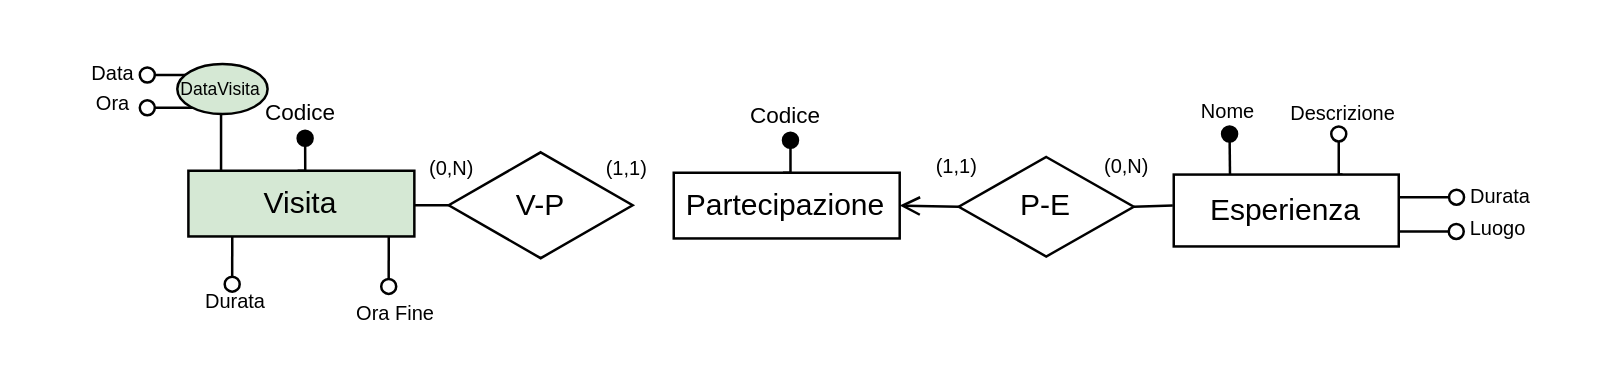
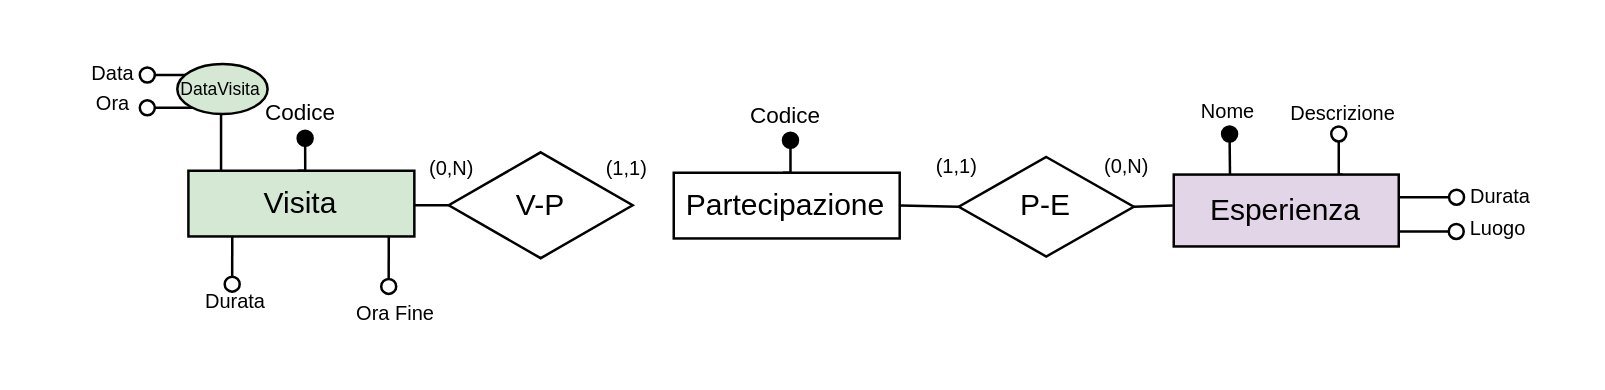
  <mxCell id="0" />
  <mxCell id="1" parent="0" />
  <mxCell id="2" style="edgeStyle=orthogonalEdgeStyle;rounded=0;orthogonalLoop=1;jettySize=auto;html=1;exitX=0.25;exitY=0;exitDx=0;exitDy=0;endArrow=oval;endFill=1;" parent="1" source="4" edge="1"><mxGeometry relative="1" as="geometry"><mxPoint x="491.333" y="53.08" as="targetPoint" /></mxGeometry></mxCell>
  <mxCell id="3" style="edgeStyle=orthogonalEdgeStyle;rounded=0;orthogonalLoop=1;jettySize=auto;html=1;exitX=0.75;exitY=0;exitDx=0;exitDy=0;endArrow=oval;endFill=0;" parent="1" source="4" edge="1"><mxGeometry relative="1" as="geometry"><mxPoint x="535" y="53.08" as="targetPoint" /></mxGeometry></mxCell>
- <mxCell id="4" value="Esperienza" style="whiteSpace=wrap;html=1;align=center;" parent="1" vertex="1"><mxGeometry x="469" y="69.33" width="90" height="28.75" as="geometry" /></mxCell>
+ <mxCell id="4" value="Esperienza" style="whiteSpace=wrap;html=1;align=center;fillColor=#e1d5e7;" parent="1" vertex="1"><mxGeometry x="469" y="69.33" width="90" height="28.75" as="geometry" /></mxCell>
  <mxCell id="5" value="&lt;font style=&quot;font-size: 8px;&quot;&gt;Nome&lt;/font&gt;" style="text;html=1;align=center;verticalAlign=middle;whiteSpace=wrap;rounded=1;strokeColor=none;" parent="1" vertex="1"><mxGeometry x="470.63" y="33.1" width="40" height="20" as="geometry" /></mxCell>
  <mxCell id="6" value="&lt;font style=&quot;font-size: 8px;&quot;&gt;Descrizione&lt;/font&gt;" style="text;html=1;align=center;verticalAlign=middle;whiteSpace=wrap;rounded=1;strokeColor=none;" parent="1" vertex="1"><mxGeometry x="516.88" y="34.33" width="40" height="20" as="geometry" /></mxCell>
  <mxCell id="7" value="&lt;font style=&quot;font-size: 8px;&quot;&gt;Durata&lt;/font&gt;" style="text;html=1;align=center;verticalAlign=middle;whiteSpace=wrap;rounded=1;strokeColor=none;" parent="1" vertex="1"><mxGeometry x="580" y="66.58" width="40" height="20" as="geometry" /></mxCell>
  <mxCell id="8" value="&lt;font style=&quot;font-size: 8px;&quot;&gt;Luogo&lt;/font&gt;" style="text;html=1;align=center;verticalAlign=middle;whiteSpace=wrap;rounded=1;strokeColor=none;" parent="1" vertex="1"><mxGeometry x="579" y="80.08" width="40" height="20" as="geometry" /></mxCell>
  <mxCell id="9" style="edgeStyle=orthogonalEdgeStyle;rounded=0;orthogonalLoop=1;jettySize=auto;html=1;exitX=1;exitY=0.5;exitDx=0;exitDy=0;endArrow=oval;endFill=0;" parent="1" edge="1"><mxGeometry relative="1" as="geometry"><mxPoint x="559" y="78.38" as="sourcePoint" /><mxPoint x="582.12" y="78.38" as="targetPoint" /></mxGeometry></mxCell>
  <mxCell id="10" style="edgeStyle=orthogonalEdgeStyle;rounded=0;orthogonalLoop=1;jettySize=auto;html=1;exitX=1;exitY=0.5;exitDx=0;exitDy=0;endArrow=oval;endFill=0;" parent="1" edge="1"><mxGeometry relative="1" as="geometry"><mxPoint x="559" y="92.08" as="sourcePoint" /><mxPoint x="582" y="92.08" as="targetPoint" /><Array as="points"><mxPoint x="575" y="92.08" /></Array></mxGeometry></mxCell>
  <mxCell id="11" value="&lt;span style=&quot;font-size: 8px;&quot;&gt;(0,N)&lt;/span&gt;" style="text;html=1;align=center;verticalAlign=middle;whiteSpace=wrap;rounded=1;strokeColor=none;glass=0;" parent="1" vertex="1"><mxGeometry x="169" y="62.29" width="22.5" height="6.75" as="geometry" /></mxCell>
  <mxCell id="12" value="&lt;font style=&quot;font-size: 8px;&quot;&gt;(0,N)&lt;/font&gt;" style="text;html=1;align=center;verticalAlign=middle;whiteSpace=wrap;rounded=1;strokeColor=none;glass=0;" parent="1" vertex="1"><mxGeometry x="439" y="61.37" width="22.5" height="6.75" as="geometry" /></mxCell>
  <mxCell id="13" value="" style="endArrow=none;html=1;rounded=0;entryX=1;entryY=0.5;entryDx=0;entryDy=0;exitX=0;exitY=0.5;exitDx=0;exitDy=0;" parent="1" source="14" edge="1"><mxGeometry width="50" height="50" relative="1" as="geometry"><mxPoint x="429.19" y="81.6" as="sourcePoint" /><mxPoint x="161" y="81.6" as="targetPoint" /></mxGeometry></mxCell>
  <mxCell id="14" value="V-P" style="shape=rhombus;perimeter=rhombusPerimeter;whiteSpace=wrap;html=1;align=center;" parent="1" vertex="1"><mxGeometry x="179" y="60.42" width="73.56" height="42.36" as="geometry" /></mxCell>
- <mxCell id="15" value="" style="endArrow=open;html=1;rounded=0;entryX=1;entryY=0.5;entryDx=0;entryDy=0;exitX=0;exitY=0.5;exitDx=0;exitDy=0;" parent="1" source="18" target="16" edge="1"><mxGeometry width="50" height="50" relative="1" as="geometry"><mxPoint x="429.19" y="81.6" as="sourcePoint" /><mxPoint x="245" y="81.34" as="targetPoint" /></mxGeometry></mxCell>
+ <mxCell id="15" value="" style="endArrow=none;html=1;rounded=0;entryX=1;entryY=0.5;entryDx=0;entryDy=0;exitX=0;exitY=0.5;exitDx=0;exitDy=0;" parent="1" source="18" target="16" edge="1"><mxGeometry width="50" height="50" relative="1" as="geometry"><mxPoint x="429.19" y="81.6" as="sourcePoint" /><mxPoint x="245" y="81.34" as="targetPoint" /></mxGeometry></mxCell>
  <mxCell id="16" value="Partecipazione" style="whiteSpace=wrap;html=1;align=center;" parent="1" vertex="1"><mxGeometry x="269" y="68.6" width="90.38" height="26.28" as="geometry" /></mxCell>
  <mxCell id="17" value="" style="endArrow=none;html=1;rounded=0;entryX=1;entryY=0.5;entryDx=0;entryDy=0;exitX=0;exitY=0.5;exitDx=0;exitDy=0;" parent="1" target="18" edge="1"><mxGeometry width="50" height="50" relative="1" as="geometry"><mxPoint x="468.62" y="81.735" as="sourcePoint" /><mxPoint x="349" y="81.34" as="targetPoint" /></mxGeometry></mxCell>
  <mxCell id="18" value="P-E" style="shape=rhombus;perimeter=rhombusPerimeter;whiteSpace=wrap;html=1;align=center;" parent="1" vertex="1"><mxGeometry x="383" y="62.29" width="70" height="39.81" as="geometry" /></mxCell>
  <mxCell id="19" value="&lt;span style=&quot;font-size: 8px;&quot;&gt;(1,1)&lt;/span&gt;" style="text;html=1;align=center;verticalAlign=middle;whiteSpace=wrap;rounded=1;strokeColor=none;glass=0;" parent="1" vertex="1"><mxGeometry x="239" y="62.29" width="22.5" height="6.75" as="geometry" /></mxCell>
  <mxCell id="20" value="&lt;span style=&quot;font-size: 8px;&quot;&gt;(1,1)&lt;/span&gt;" style="text;html=1;align=center;verticalAlign=middle;whiteSpace=wrap;rounded=1;strokeColor=none;glass=0;" parent="1" vertex="1"><mxGeometry x="371" y="61.37" width="22.5" height="6.75" as="geometry" /></mxCell>
  <mxCell id="21" style="edgeStyle=orthogonalEdgeStyle;rounded=0;orthogonalLoop=1;jettySize=auto;html=1;exitX=0.25;exitY=0;exitDx=0;exitDy=0;entryX=0.842;entryY=1.009;entryDx=0;entryDy=0;entryPerimeter=0;endArrow=oval;endFill=1;" parent="1" edge="1"><mxGeometry relative="1" as="geometry"><mxPoint x="312.69" y="68.6" as="sourcePoint" /><mxPoint x="315.69" y="55.6" as="targetPoint" /></mxGeometry></mxCell>
  <mxCell id="22" value="&lt;font style=&quot;font-size: 9px;&quot;&gt;Codice&lt;/font&gt;" style="text;html=1;align=center;verticalAlign=middle;whiteSpace=wrap;rounded=0;" parent="1" vertex="1"><mxGeometry x="294.19" y="35.941" width="40" height="17.314" as="geometry" /></mxCell>
  <mxCell id="23" value="&lt;font style=&quot;font-size: 8px;&quot;&gt;Ora&lt;/font&gt;" style="text;html=1;align=center;verticalAlign=middle;whiteSpace=wrap;rounded=1;strokeColor=none;glass=0;" vertex="1" parent="1"><mxGeometry x="20.42" y="32.7" width="50" height="15" as="geometry" /></mxCell>
  <mxCell id="24" value="&lt;font style=&quot;font-size: 8px;&quot;&gt;Ora Fine&lt;/font&gt;" style="text;html=1;align=center;verticalAlign=middle;whiteSpace=wrap;rounded=1;strokeColor=none;glass=0;" vertex="1" parent="1"><mxGeometry x="137" y="114.02" width="42" height="19" as="geometry" /></mxCell>
  <mxCell id="25" value="&lt;font style=&quot;font-size: 8px;&quot;&gt;Data&lt;/font&gt;" style="text;html=1;align=center;verticalAlign=middle;whiteSpace=wrap;rounded=1;strokeColor=none;glass=0;" vertex="1" parent="1"><mxGeometry x="20.42" y="20.14" width="50" height="15" as="geometry" /></mxCell>
  <mxCell id="26" style="edgeStyle=orthogonalEdgeStyle;rounded=0;orthogonalLoop=1;jettySize=auto;html=1;exitX=0;exitY=0;exitDx=0;exitDy=0;endArrow=oval;endFill=0;" edge="1" parent="1"><mxGeometry relative="1" as="geometry"><mxPoint x="58.42" y="29.5" as="targetPoint" /><mxPoint x="77.8" y="29.5" as="sourcePoint" /><Array as="points" /></mxGeometry></mxCell>
  <mxCell id="27" style="edgeStyle=orthogonalEdgeStyle;rounded=0;orthogonalLoop=1;jettySize=auto;html=1;endArrow=oval;endFill=0;" edge="1" parent="1"><mxGeometry relative="1" as="geometry"><mxPoint x="58.42" y="42.62" as="targetPoint" /><mxPoint x="78.42" y="42.62" as="sourcePoint" /><Array as="points" /></mxGeometry></mxCell>
  <mxCell id="28" value="" style="endArrow=none;html=1;rounded=0;entryX=0.551;entryY=1.003;entryDx=0;entryDy=0;entryPerimeter=0;" edge="1" parent="1"><mxGeometry width="50" height="50" relative="1" as="geometry"><mxPoint x="87.92" y="68.24" as="sourcePoint" /><mxPoint x="87.92" y="45.18" as="targetPoint" /></mxGeometry></mxCell>
  <mxCell id="29" value="&lt;p style=&quot;line-height: 110%;&quot;&gt;&lt;font style=&quot;font-size: 7px;&quot;&gt;DataVisita&lt;/font&gt;&lt;/p&gt;" style="ellipse;whiteSpace=wrap;html=1;fillColor=#d5e8d4;" vertex="1" parent="1"><mxGeometry x="70.42" y="25.12" width="36.12" height="20" as="geometry" /></mxCell>
  <mxCell id="30" style="edgeStyle=orthogonalEdgeStyle;rounded=0;orthogonalLoop=1;jettySize=auto;html=1;exitX=1;exitY=0.5;exitDx=0;exitDy=0;endArrow=oval;endFill=0;" edge="1" parent="1"><mxGeometry relative="1" as="geometry"><mxPoint x="154.98" y="114.07" as="targetPoint" /><mxPoint x="154.86" y="94.085" as="sourcePoint" /><Array as="points"><mxPoint x="154.98" y="114.07" /></Array></mxGeometry></mxCell>
  <mxCell id="31" value="&lt;font style=&quot;font-size: 8px;&quot;&gt;Durata&lt;/font&gt;" style="text;html=1;align=center;verticalAlign=middle;whiteSpace=wrap;rounded=1;strokeColor=none;glass=0;" vertex="1" parent="1"><mxGeometry x="68.5" y="110.12" width="50" height="17" as="geometry" /></mxCell>
  <mxCell id="32" style="edgeStyle=orthogonalEdgeStyle;rounded=0;orthogonalLoop=1;jettySize=auto;html=1;exitX=1;exitY=0.5;exitDx=0;exitDy=0;endArrow=oval;endFill=0;" edge="1" parent="1"><mxGeometry relative="1" as="geometry"><mxPoint x="92.38" y="113.16" as="targetPoint" /><mxPoint x="91.97" y="92.74" as="sourcePoint" /><Array as="points"><mxPoint x="91.97" y="112.74" /></Array></mxGeometry></mxCell>
  <mxCell id="33" style="edgeStyle=orthogonalEdgeStyle;rounded=0;orthogonalLoop=1;jettySize=auto;html=1;exitX=0.25;exitY=0;exitDx=0;exitDy=0;entryX=0.842;entryY=1.009;entryDx=0;entryDy=0;entryPerimeter=0;endArrow=oval;endFill=1;" edge="1" parent="1"><mxGeometry relative="1" as="geometry"><mxPoint x="118.55" y="67.8" as="sourcePoint" /><mxPoint x="121.55" y="54.8" as="targetPoint" /></mxGeometry></mxCell>
  <mxCell id="34" value="&lt;font style=&quot;font-size: 9px;&quot;&gt;Codice&lt;/font&gt;" style="text;html=1;align=center;verticalAlign=middle;whiteSpace=wrap;rounded=0;" vertex="1" parent="1"><mxGeometry x="100.05" y="35.141" width="40" height="17.314" as="geometry" /></mxCell>
  <mxCell id="35" value="Visita" style="whiteSpace=wrap;html=1;align=center;fillColor=#d5e8d4;" vertex="1" parent="1"><mxGeometry x="74.86" y="67.8" width="90.38" height="26.28" as="geometry" /></mxCell>
